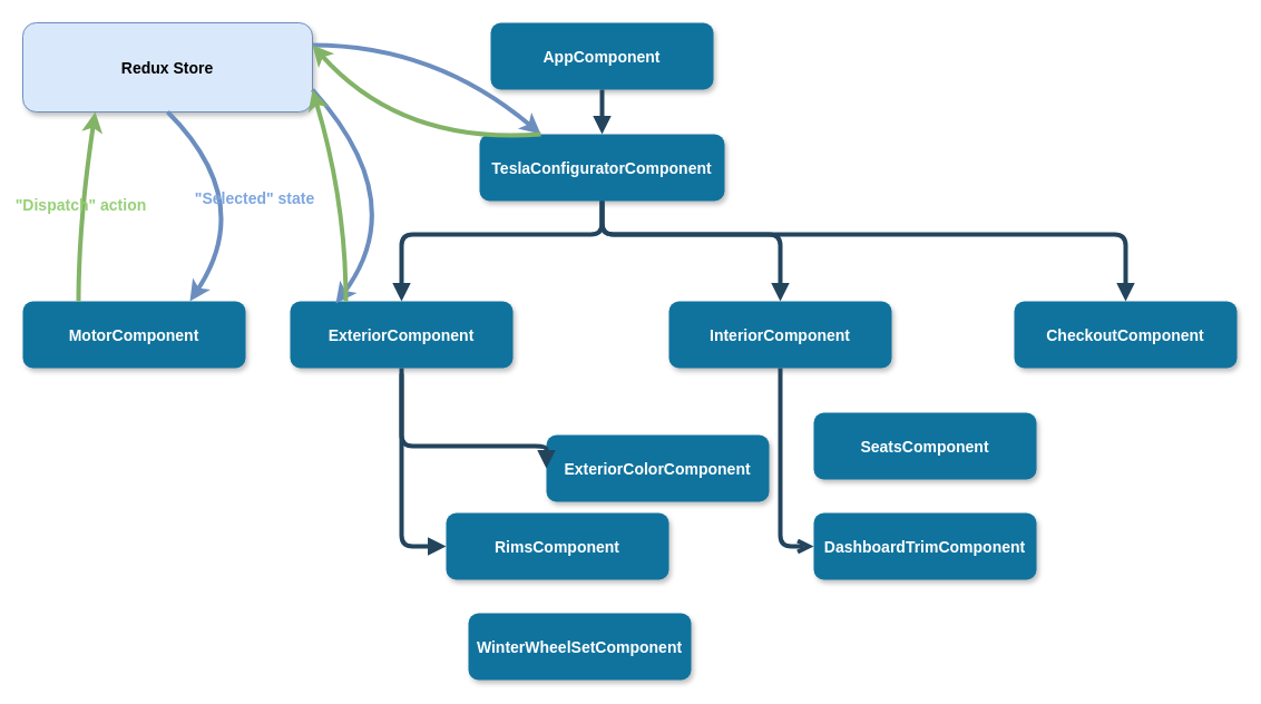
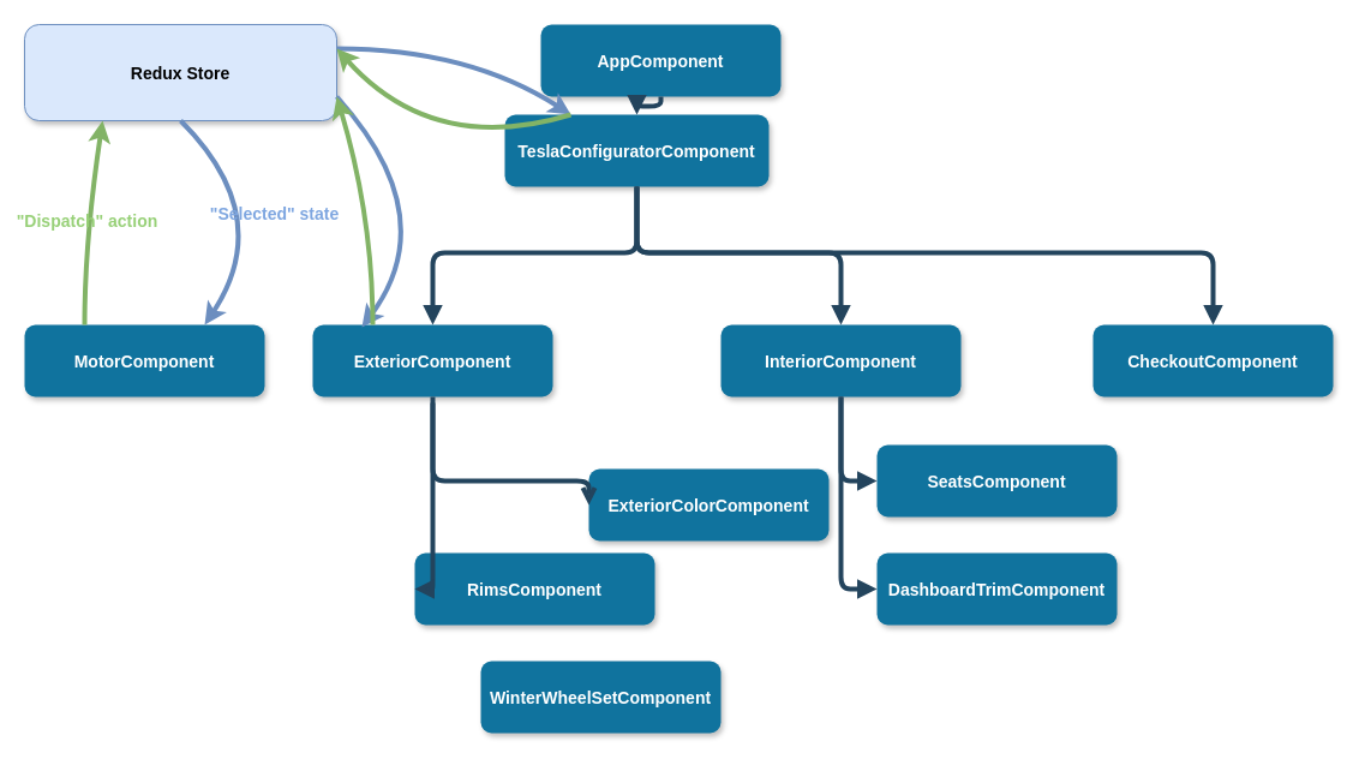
  <mxCell id="0" />
  <mxCell id="1" parent="0" />
- <mxCell id="2" value="AppComponent" style="rounded=1;fillColor=#10739E;strokeColor=none;shadow=1;gradientColor=none;fontStyle=1;fontColor=#FFFFFF;fontSize=14;" parent="1" vertex="1"><mxGeometry x="440" y="20" width="200" height="60" as="geometry" /></mxCell>
- <mxCell id="3" value="TeslaConfiguratorComponent" style="rounded=1;fillColor=#10739E;strokeColor=none;shadow=1;gradientColor=none;fontStyle=1;fontColor=#FFFFFF;fontSize=14;" parent="1" vertex="1"><mxGeometry x="430" y="120" width="220" height="60" as="geometry" /></mxCell>
+ <mxCell id="2" value="AppComponent" style="rounded=1;fillColor=#10739E;strokeColor=none;shadow=1;gradientColor=none;fontStyle=1;fontColor=#FFFFFF;fontSize=14;" parent="1" vertex="1"><mxGeometry x="450" y="20" width="200" height="60" as="geometry" /></mxCell>
+ <mxCell id="3" value="TeslaConfiguratorComponent" style="rounded=1;fillColor=#10739E;strokeColor=none;shadow=1;gradientColor=none;fontStyle=1;fontColor=#FFFFFF;fontSize=14;" parent="1" vertex="1"><mxGeometry x="420" y="95" width="220" height="60" as="geometry" /></mxCell>
  <mxCell id="4" value="MotorComponent" style="rounded=1;fillColor=#10739E;strokeColor=none;shadow=1;gradientColor=none;fontStyle=1;fontColor=#FFFFFF;fontSize=14;" parent="1" vertex="1"><mxGeometry x="20" y="270" width="200" height="60" as="geometry" /></mxCell>
  <mxCell id="5" value="ExteriorComponent" style="rounded=1;fillColor=#10739E;strokeColor=none;shadow=1;gradientColor=none;fontStyle=1;fontColor=#FFFFFF;fontSize=14;" parent="1" vertex="1"><mxGeometry x="260" y="270" width="200" height="60" as="geometry" /></mxCell>
  <mxCell id="6" value="ExteriorColorComponent" style="rounded=1;fillColor=#10739E;strokeColor=none;shadow=1;gradientColor=none;fontStyle=1;fontColor=#FFFFFF;fontSize=14;" parent="1" vertex="1"><mxGeometry x="490" y="390" width="200" height="60" as="geometry" /></mxCell>
  <mxCell id="7" value="InteriorComponent" style="rounded=1;fillColor=#10739E;strokeColor=none;shadow=1;gradientColor=none;fontStyle=1;fontColor=#FFFFFF;fontSize=14;" parent="1" vertex="1"><mxGeometry x="600" y="270" width="200" height="60" as="geometry" /></mxCell>
  <mxCell id="8" value="" style="edgeStyle=elbowEdgeStyle;elbow=vertical;strokeWidth=4;endArrow=block;endFill=1;fontStyle=1;strokeColor=#23445D;" parent="1" source="2" target="3" edge="1"><mxGeometry x="180" y="165.5" width="100" height="100" as="geometry"><mxPoint x="-210" y="45.5" as="sourcePoint" /><mxPoint x="-110" y="-54.5" as="targetPoint" /></mxGeometry></mxCell>
- <mxCell id="9" value="" style="edgeStyle=elbowEdgeStyle;elbow=vertical;strokeWidth=4;endArrow=block;endFill=1;fontStyle=1;strokeColor=#23445D;entryX=0;entryY=0.5;entryDx=0;entryDy=0;" parent="1" source="5" target="6" edge="1"><mxGeometry x="160" y="40" width="100" height="100" as="geometry"><mxPoint x="-230" y="-80" as="sourcePoint" /><mxPoint x="-130" y="-180" as="targetPoint" /><Array as="points"><mxPoint x="360" y="400" /></Array></mxGeometry></mxCell>
+ <mxCell id="9" value="" style="edgeStyle=elbowEdgeStyle;elbow=vertical;strokeWidth=4;endArrow=open;endFill=1;fontStyle=1;strokeColor=#23445D;entryX=0;entryY=0.5;entryDx=0;entryDy=0;" parent="1" source="5" target="6" edge="1"><mxGeometry x="160" y="40" width="100" height="100" as="geometry"><mxPoint x="-230" y="-80" as="sourcePoint" /><mxPoint x="-130" y="-180" as="targetPoint" /><Array as="points"><mxPoint x="360" y="400" /></Array></mxGeometry></mxCell>
  <mxCell id="10" value="" style="edgeStyle=elbowEdgeStyle;elbow=vertical;strokeWidth=4;endArrow=block;endFill=1;fontStyle=1;strokeColor=#23445D;entryX=0.5;entryY=0;entryDx=0;entryDy=0;" parent="1" source="3" target="5" edge="1"><mxGeometry x="22" y="165.5" width="100" height="100" as="geometry"><mxPoint x="-368" y="45.5" as="sourcePoint" /><mxPoint x="-268" y="-54.5" as="targetPoint" /><Array as="points"><mxPoint x="382" y="210" /></Array></mxGeometry></mxCell>
  <mxCell id="11" value="" style="edgeStyle=elbowEdgeStyle;elbow=vertical;strokeWidth=4;endArrow=block;endFill=1;fontStyle=1;strokeColor=#23445D;exitX=0.5;exitY=1;exitDx=0;exitDy=0;" parent="1" source="3" target="7" edge="1"><mxGeometry x="22" y="165.5" width="100" height="100" as="geometry"><mxPoint x="540" y="160" as="sourcePoint" /><mxPoint x="-268" y="-54.5" as="targetPoint" /><Array as="points"><mxPoint x="700" y="210" /></Array></mxGeometry></mxCell>
  <mxCell id="12" value="" style="edgeStyle=elbowEdgeStyle;elbow=vertical;strokeWidth=4;endArrow=block;endFill=1;fontStyle=1;strokeColor=#23445D;entryX=0.5;entryY=0;entryDx=0;entryDy=0;exitX=0.5;exitY=1;exitDx=0;exitDy=0;" parent="1" source="3" target="16" edge="1"><mxGeometry x="32" y="175.5" width="100" height="100" as="geometry"><mxPoint x="392" y="165.5" as="sourcePoint" /><mxPoint x="1040" y="290" as="targetPoint" /><Array as="points"><mxPoint x="720" y="210" /></Array></mxGeometry></mxCell>
- <mxCell id="13" value="RimsComponent" style="rounded=1;fillColor=#10739E;strokeColor=none;shadow=1;gradientColor=none;fontStyle=1;fontColor=#FFFFFF;fontSize=14;" parent="1" vertex="1"><mxGeometry x="400" y="460" width="200" height="60" as="geometry" /></mxCell>
- <mxCell id="14" value="WinterWheelSetComponent" style="rounded=1;fillColor=#10739E;strokeColor=none;shadow=1;gradientColor=none;fontStyle=1;fontColor=#FFFFFF;fontSize=14;" parent="1" vertex="1"><mxGeometry x="420" y="550" width="200" height="60" as="geometry" /></mxCell>
+ <mxCell id="13" value="RimsComponent" style="rounded=1;fillColor=#10739E;strokeColor=none;shadow=1;gradientColor=none;fontStyle=1;fontColor=#FFFFFF;fontSize=14;" parent="1" vertex="1"><mxGeometry x="345" y="460" width="200" height="60" as="geometry" /></mxCell>
+ <mxCell id="14" value="WinterWheelSetComponent" style="rounded=1;fillColor=#10739E;strokeColor=none;shadow=1;gradientColor=none;fontStyle=1;fontColor=#FFFFFF;fontSize=14;" parent="1" vertex="1"><mxGeometry x="400" y="550" width="200" height="60" as="geometry" /></mxCell>
  <mxCell id="15" value="" style="edgeStyle=elbowEdgeStyle;elbow=vertical;strokeWidth=4;endArrow=block;endFill=1;fontStyle=1;strokeColor=#23445D;entryX=0;entryY=0.5;entryDx=0;entryDy=0;" parent="1" target="13" edge="1"><mxGeometry x="170" y="50" width="100" height="100" as="geometry"><mxPoint x="360" y="335" as="sourcePoint" /><mxPoint x="410" y="455" as="targetPoint" /><Array as="points"><mxPoint x="350" y="490" /></Array></mxGeometry></mxCell>
  <mxCell id="16" value="CheckoutComponent" style="rounded=1;fillColor=#10739E;strokeColor=none;shadow=1;gradientColor=none;fontStyle=1;fontColor=#FFFFFF;fontSize=14;" parent="1" vertex="1"><mxGeometry x="910" y="270" width="200" height="60" as="geometry" /></mxCell>
  <mxCell id="17" value="SeatsComponent" style="rounded=1;fillColor=#10739E;strokeColor=none;shadow=1;gradientColor=none;fontStyle=1;fontColor=#FFFFFF;fontSize=14;" parent="1" vertex="1"><mxGeometry x="730" y="370" width="200" height="60" as="geometry" /></mxCell>
  <mxCell id="18" value="DashboardTrimComponent" style="rounded=1;fillColor=#10739E;strokeColor=none;shadow=1;gradientColor=none;fontStyle=1;fontColor=#FFFFFF;fontSize=14;" parent="1" vertex="1"><mxGeometry x="730" y="460" width="200" height="60" as="geometry" /></mxCell>
- <mxCell id="20" value="" style="edgeStyle=elbowEdgeStyle;elbow=vertical;strokeWidth=4;endArrow=open;endFill=1;fontStyle=1;strokeColor=#23445D;entryX=0;entryY=0.5;entryDx=0;entryDy=0;exitX=0.5;exitY=1;exitDx=0;exitDy=0;" parent="1" source="7" target="18" edge="1"><mxGeometry x="402.5" y="90" width="100" height="100" as="geometry"><mxPoint x="592.5" y="375" as="sourcePoint" /><mxPoint x="632.5" y="585" as="targetPoint" /><Array as="points"><mxPoint x="680" y="490" /></Array></mxGeometry></mxCell>
+ <mxCell id="19" value="" style="edgeStyle=elbowEdgeStyle;elbow=vertical;strokeWidth=4;endArrow=block;endFill=1;fontStyle=1;strokeColor=#23445D;entryX=0;entryY=0.5;entryDx=0;entryDy=0;exitX=0.5;exitY=1;exitDx=0;exitDy=0;" parent="1" source="7" target="17" edge="1"><mxGeometry x="392.5" y="80" width="100" height="100" as="geometry"><mxPoint x="592.5" y="370" as="sourcePoint" /><mxPoint x="632.5" y="485" as="targetPoint" /><Array as="points"><mxPoint x="700" y="400" /></Array></mxGeometry></mxCell>
+ <mxCell id="20" value="" style="edgeStyle=elbowEdgeStyle;elbow=vertical;strokeWidth=4;endArrow=block;endFill=1;fontStyle=1;strokeColor=#23445D;entryX=0;entryY=0.5;entryDx=0;entryDy=0;exitX=0.5;exitY=1;exitDx=0;exitDy=0;" parent="1" source="7" target="18" edge="1"><mxGeometry x="402.5" y="90" width="100" height="100" as="geometry"><mxPoint x="592.5" y="375" as="sourcePoint" /><mxPoint x="632.5" y="585" as="targetPoint" /><Array as="points"><mxPoint x="680" y="490" /></Array></mxGeometry></mxCell>
  <mxCell id="21" value="Redux Store" style="rounded=1;fillColor=#dae8fc;strokeColor=#6c8ebf;shadow=1;fontStyle=1;fontSize=14;" vertex="1" parent="1"><mxGeometry x="20" y="20" width="260" height="80" as="geometry" /></mxCell>
  <mxCell id="22" value="&quot;Dispatch&quot; action" style="endArrow=classic;html=1;strokeWidth=4;fillColor=#d5e8d4;strokeColor=#82b366;entryX=0.25;entryY=1;entryDx=0;entryDy=0;exitX=0.25;exitY=0;exitDx=0;exitDy=0;curved=1;fontSize=14;fontColor=#97D077;fontStyle=1;labelBackgroundColor=none;" edge="1" parent="1" source="4" target="21"><mxGeometry width="50" height="50" relative="1" as="geometry"><mxPoint x="40" y="250" as="sourcePoint" /><mxPoint x="90" y="200" as="targetPoint" /><Array as="points"><mxPoint x="70" y="200" /></Array></mxGeometry></mxCell>
  <mxCell id="23" value="&quot;Selected&quot; state" style="endArrow=classic;html=1;strokeWidth=4;fillColor=#dae8fc;strokeColor=#6c8ebf;entryX=0.75;entryY=0;entryDx=0;entryDy=0;exitX=0.5;exitY=1;exitDx=0;exitDy=0;curved=1;fontSize=14;fontColor=#7EA6E0;fontStyle=1;labelBackgroundColor=none;" edge="1" parent="1" source="21" target="4"><mxGeometry width="50" height="50" relative="1" as="geometry"><mxPoint x="320" y="250" as="sourcePoint" /><mxPoint x="365" y="110" as="targetPoint" /><Array as="points"><mxPoint x="230" y="180" /></Array></mxGeometry></mxCell>
  <mxCell id="24" value="" style="endArrow=classic;html=1;strokeWidth=4;fillColor=#dae8fc;strokeColor=#6c8ebf;entryX=0.25;entryY=0;entryDx=0;entryDy=0;exitX=1;exitY=0.25;exitDx=0;exitDy=0;curved=1;fontSize=14;fontColor=#7EA6E0;fontStyle=1" edge="1" parent="1" source="21" target="3"><mxGeometry x="0.19" y="-40" width="50" height="50" relative="1" as="geometry"><mxPoint x="300" y="50" as="sourcePoint" /><mxPoint x="320" y="200" as="targetPoint" /><Array as="points"><mxPoint x="390" y="40" /></Array><mxPoint x="-17" y="-33" as="offset" /></mxGeometry></mxCell>
  <mxCell id="25" value="" style="endArrow=classic;html=1;strokeWidth=4;fillColor=#d5e8d4;strokeColor=#82b366;entryX=1;entryY=0.25;entryDx=0;entryDy=0;exitX=0.25;exitY=0;exitDx=0;exitDy=0;curved=1;fontSize=14;fontColor=#97D077;fontStyle=1" edge="1" parent="1" source="3" target="21"><mxGeometry width="50" height="50" relative="1" as="geometry"><mxPoint x="320" y="240" as="sourcePoint" /><mxPoint x="335" y="90" as="targetPoint" /><Array as="points"><mxPoint x="360" y="130" /></Array></mxGeometry></mxCell>
  <mxCell id="26" value="" style="endArrow=classic;html=1;strokeWidth=4;fillColor=#dae8fc;strokeColor=#6c8ebf;entryX=0.205;entryY=0.033;entryDx=0;entryDy=0;exitX=1;exitY=0.75;exitDx=0;exitDy=0;curved=1;fontSize=14;fontColor=#7EA6E0;fontStyle=1;entryPerimeter=0;" edge="1" parent="1" source="21" target="5"><mxGeometry x="0.19" y="-40" width="50" height="50" relative="1" as="geometry"><mxPoint x="280" y="195" as="sourcePoint" /><mxPoint x="485" y="270" as="targetPoint" /><Array as="points"><mxPoint x="370" y="180" /></Array><mxPoint x="-17" y="-33" as="offset" /></mxGeometry></mxCell>
  <mxCell id="27" value="" style="endArrow=classic;html=1;strokeWidth=4;fillColor=#d5e8d4;strokeColor=#82b366;entryX=1;entryY=0.75;entryDx=0;entryDy=0;exitX=0.25;exitY=0;exitDx=0;exitDy=0;curved=1;fontSize=14;fontColor=#97D077;fontStyle=1" edge="1" parent="1" source="5" target="21"><mxGeometry width="50" height="50" relative="1" as="geometry"><mxPoint x="485" y="270" as="sourcePoint" /><mxPoint x="280" y="195" as="targetPoint" /><Array as="points"><mxPoint x="310" y="180" /></Array></mxGeometry></mxCell>
